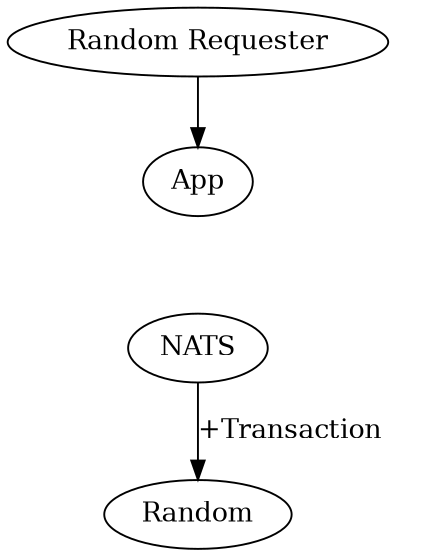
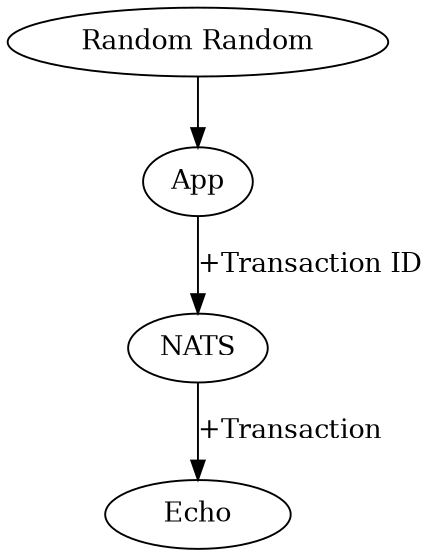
  digraph {
    n1 [label=App]
    n2 [label=NATS]
-   n3 [label=Random]
-   n4 [label="Random Requester"]
+   n3 [label=Echo]
+   n4 [label="Random Random"]
+   n1 -> n2 [label="+Transaction ID"]
    n2 -> n3 [label="+Transaction"]
    n4 -> n1
  }
